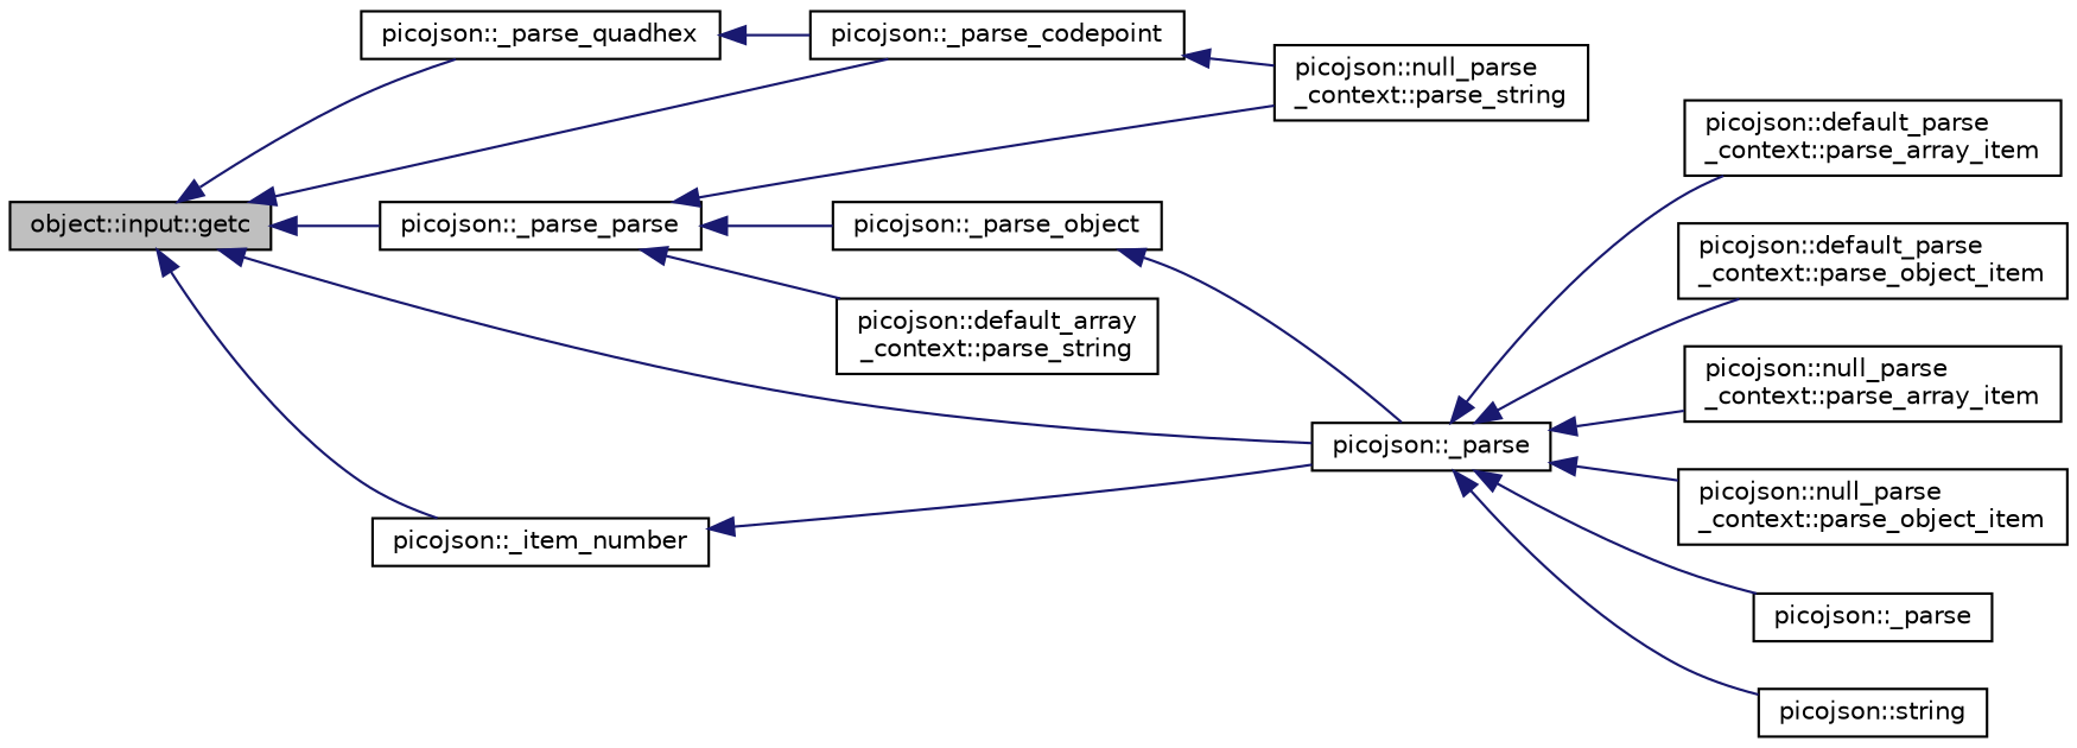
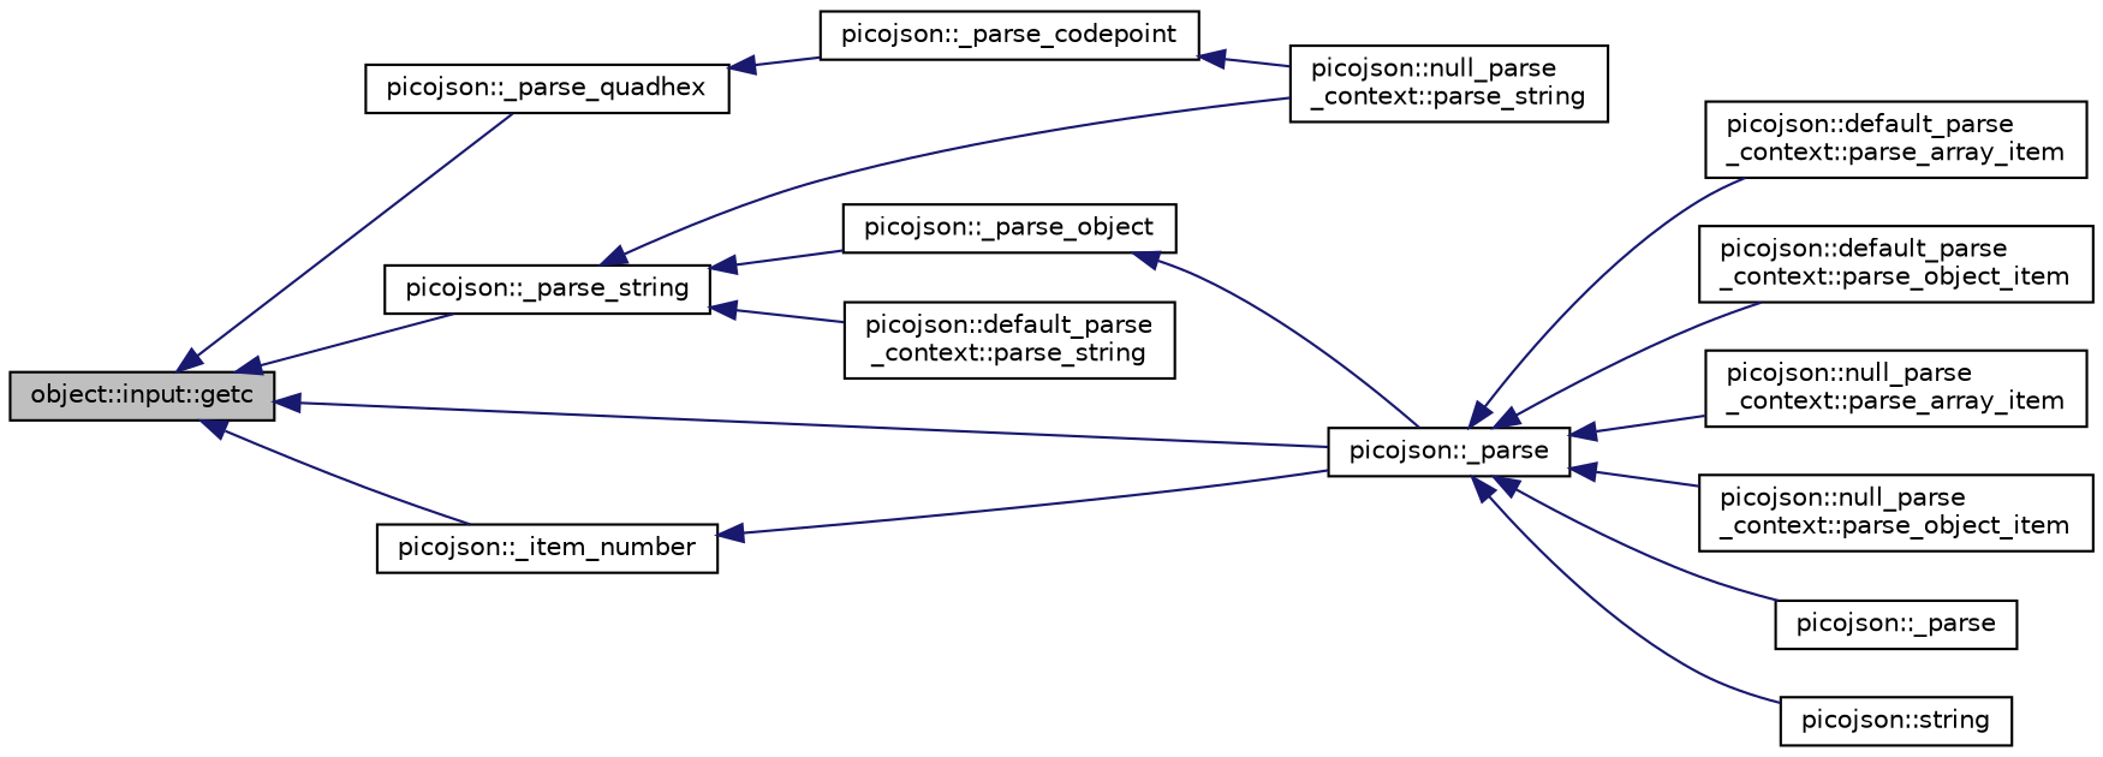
  digraph {
    rankdir=LR
    node [color=black fillcolor=white fontname=Helvetica fontsize=10 shape=record style=filled]
    edge [color=midnightblue dir=back fontname=Helvetica fontsize=10 labelfontname=Helvetica labelfontsize=10 style=solid]
    n1 [fillcolor=grey75 fontcolor=black height=0.2 label="object::input::getc" width=0.4]
    n2 [height=0.2 label="picojson::_parse_quadhex" width=0.4]
    n3 [height=0.2 label="picojson::_parse_codepoint" width=0.4]
-   n4 [height=0.2 label="picojson::_parse_parse" width=0.4]
+   n4 [height=0.2 label="picojson::_parse_string" width=0.4]
    n5 [height=0.2 label="picojson::_parse" width=0.4]
    n6 [height=0.2 label="picojson::_item_number" width=0.4]
    n7 [height=0.2 label="picojson::null_parse\l_context::parse_string" width=0.4]
    n8 [height=0.2 label="picojson::_parse_object" width=0.4]
-   n9 [height=0.2 label="picojson::default_array\l_context::parse_string" width=0.4]
+   n9 [height=0.2 label="picojson::default_parse\l_context::parse_string" width=0.4]
    n10 [height=0.2 label="picojson::default_parse\l_context::parse_array_item" width=0.4]
    n11 [height=0.2 label="picojson::default_parse\l_context::parse_object_item" width=0.4]
    n12 [height=0.2 label="picojson::null_parse\l_context::parse_array_item" width=0.4]
    n13 [height=0.2 label="picojson::null_parse\l_context::parse_object_item" width=0.4]
    n14 [height=0.2 label="picojson::_parse" width=0.4]
    n15 [height=0.2 label="picojson::string" width=0.4]
    n1 -> n2
-   n1 -> n3
    n1 -> n4
    n1 -> n5
    n1 -> n6
    n2 -> n3
    n3 -> n7
    n4 -> n7
    n4 -> n8
    n4 -> n9
    n5 -> n10
    n5 -> n11
    n5 -> n12
    n5 -> n13
    n5 -> n14
    n5 -> n15
    n6 -> n5
    n8 -> n5
  }
